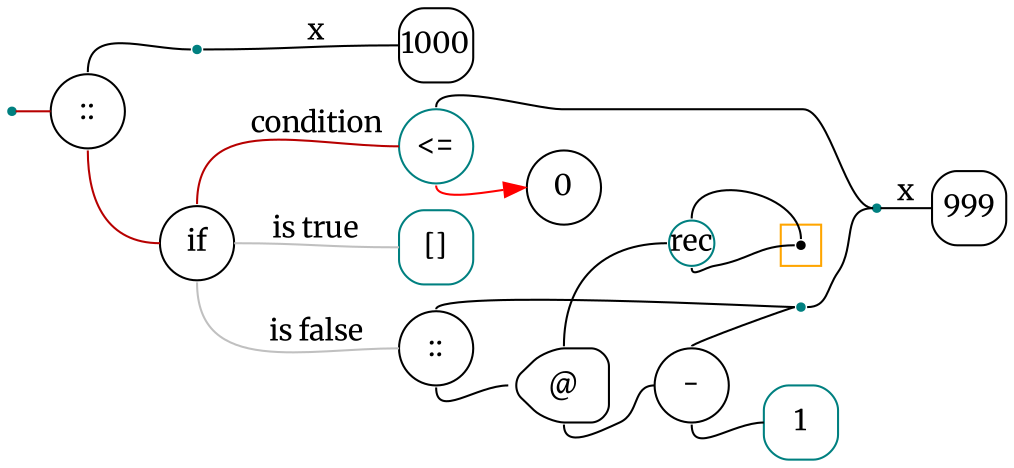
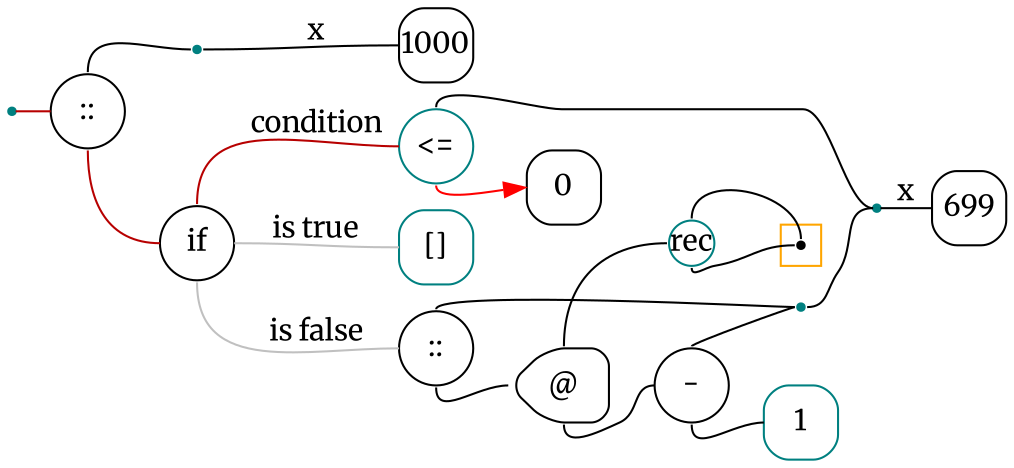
  digraph {
    fontname=Merriweather
    labeldistance=0
    nodesep=.175
    rankdir=LR
    ranksep=.175
    node [color=black fixedsize=true fontname=Merriweather orientation=90 shape=circle style=rounded]
    edge [arrowhead=none arrowtail=none fontname=Merriweather headport=w tailport=n]
    ndcluster_nd117 [shape=point style=""]
    nd1 [color=teal shape=point orientation="" style=""]
    n3 [label="::" orientation=""]
    n4 [color=teal label=" " shape=point]
    n5 [label=if orientation=""]
    n6 [label=1000 shape=square]
    n7 [color=teal label="<=" orientation=""]
    n8 [color=teal label="[]" shape=square]
    n9 [label="::" orientation=""]
-   n10 [label=999 shape=square]
+   n10 [label=699 shape=square]
    n11 [color=teal height=.3 label=rec width=.3 orientation=""]
-   n12 [label=0]
+   n12 [label=0 shape=square]
    n13 [color=teal label=" " shape=point]
    n14 [label="@" shape=house]
    n15 [color=teal label=" " shape=point]
    n16 [label="-" orientation=""]
    n17 [color=teal label=1 shape=square]
    subgraph cluster_1 {
      color=orange
      style=fill
      ndcluster_nd117
    }
    nd1 -> n3 [color="#b70000" tailport=e]
    n3 -> n4
    n3 -> n5 [color="#b70000" tailport=s]
    n4 -> n6 [label=x tailport=e]
    n5 -> n7 [color="#b70000" label=condition]
    n5 -> n8 [color=grey label="is true" tailport=e]
    n5 -> n9 [color=grey label="is false" tailport=s]
    n7 -> n12 [arrowhead=normal color=red tailport=s]
    n7 -> n13
    n9 -> n14 [tailport=s]
    n9 -> n15
    n11 -> ndcluster_nd117 [dir=back headport=n]
    n11 -> ndcluster_nd117 [tailport=s]
    n13 -> n10 [label=x tailport=e]
    n14 -> n11
    n14 -> n16 [tailport=s]
    n15 -> n13 [tailport=e]
    n16 -> n15
    n16 -> n17 [tailport=s]
  }
